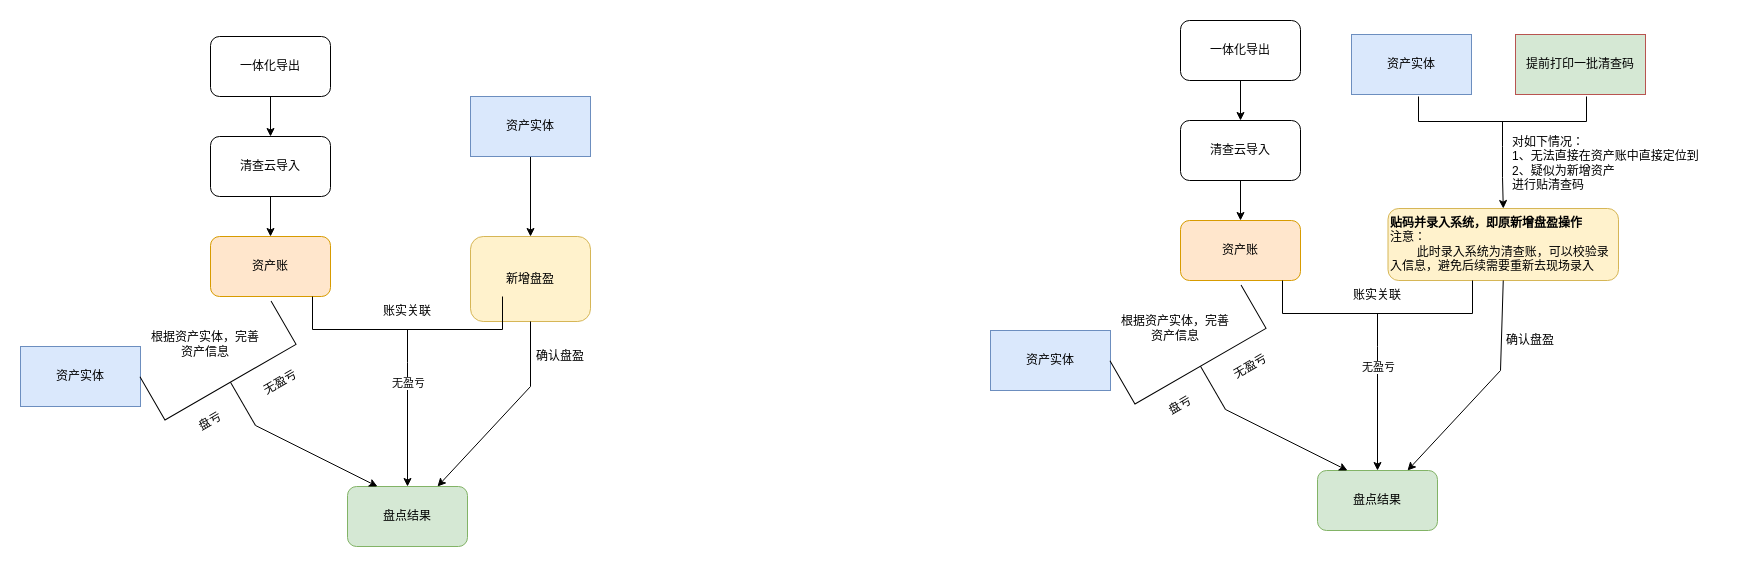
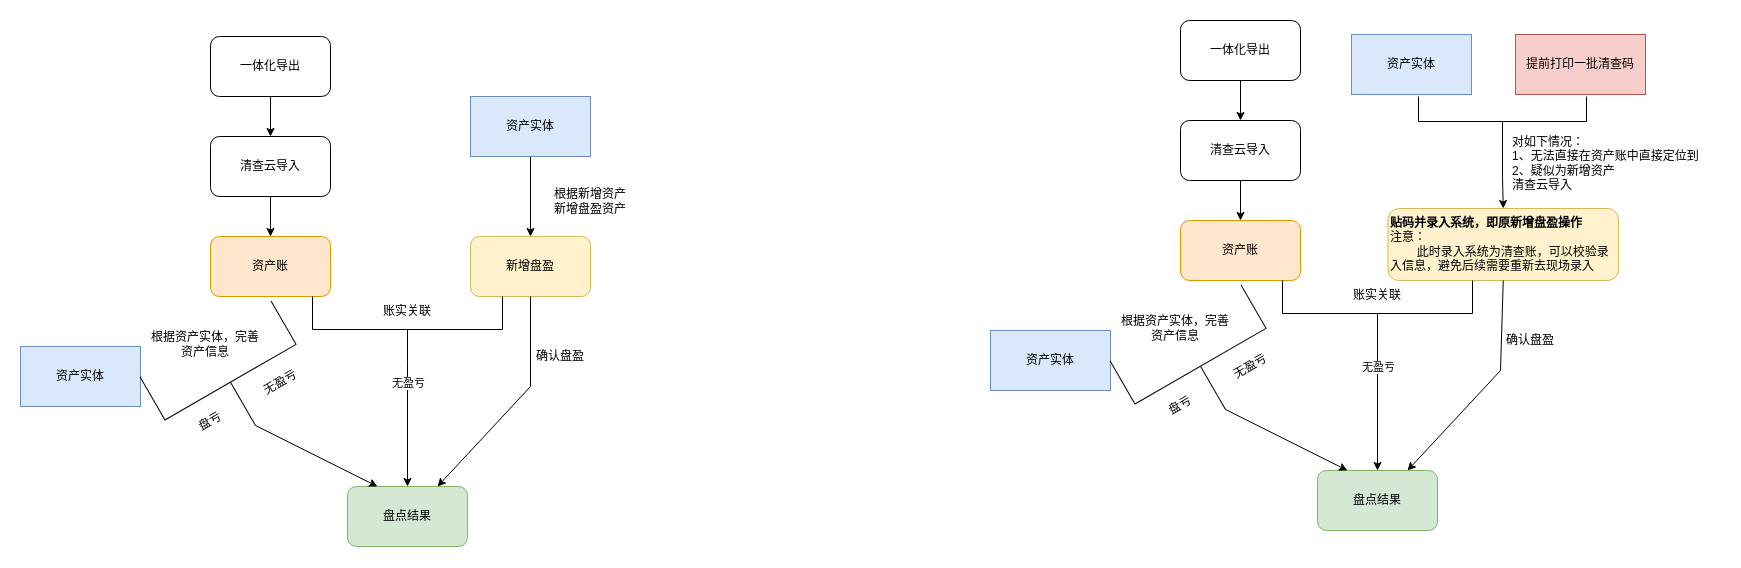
  <mxCell id="0" />
  <mxCell id="1" parent="0" />
  <mxCell id="2" style="edgeStyle=orthogonalEdgeStyle;rounded=0;orthogonalLoop=1;jettySize=auto;html=1;exitX=0.5;exitY=1;exitDx=0;exitDy=0;" parent="1" source="3" target="5" edge="1"><mxGeometry relative="1" as="geometry" /></mxCell>
  <mxCell id="3" value="一体化导出" style="rounded=1;whiteSpace=wrap;html=1;" parent="1" vertex="1"><mxGeometry x="210" y="36" width="120" height="60" as="geometry" /></mxCell>
  <mxCell id="4" style="edgeStyle=orthogonalEdgeStyle;rounded=0;orthogonalLoop=1;jettySize=auto;html=1;exitX=0.5;exitY=1;exitDx=0;exitDy=0;" parent="1" source="5" target="6" edge="1"><mxGeometry relative="1" as="geometry" /></mxCell>
  <mxCell id="5" value="清查云导入" style="rounded=1;whiteSpace=wrap;html=1;" parent="1" vertex="1"><mxGeometry x="210" y="136" width="120" height="60" as="geometry" /></mxCell>
  <mxCell id="6" value="资产账" style="rounded=1;whiteSpace=wrap;html=1;fillColor=#ffe6cc;strokeColor=#d79b00;" parent="1" vertex="1"><mxGeometry x="210" y="236" width="120" height="60" as="geometry" /></mxCell>
- <mxCell id="7" value="新增盘盈" style="rounded=1;whiteSpace=wrap;html=1;fillColor=#fff2cc;strokeColor=#d6b656;" parent="1" vertex="1"><mxGeometry x="470" y="236" width="120" height="85" as="geometry" /></mxCell>
+ <mxCell id="7" value="新增盘盈" style="rounded=1;whiteSpace=wrap;html=1;fillColor=#fff2cc;strokeColor=#d6b656;" parent="1" vertex="1"><mxGeometry x="470" y="236" width="120" height="60" as="geometry" /></mxCell>
  <mxCell id="8" value="资产实体" style="rounded=0;whiteSpace=wrap;html=1;fillColor=#dae8fc;strokeColor=#6c8ebf;" parent="1" vertex="1"><mxGeometry x="20" y="346" width="120" height="60" as="geometry" /></mxCell>
  <mxCell id="9" style="edgeStyle=orthogonalEdgeStyle;rounded=0;orthogonalLoop=1;jettySize=auto;html=1;exitX=0.5;exitY=1;exitDx=0;exitDy=0;entryX=0.5;entryY=0;entryDx=0;entryDy=0;" parent="1" source="10" target="7" edge="1"><mxGeometry relative="1" as="geometry" /></mxCell>
  <mxCell id="10" value="资产实体" style="rounded=0;whiteSpace=wrap;html=1;fillColor=#dae8fc;strokeColor=#6c8ebf;" parent="1" vertex="1"><mxGeometry x="470" y="96" width="120" height="60" as="geometry" /></mxCell>
  <mxCell id="11" value="盘点结果" style="rounded=1;whiteSpace=wrap;html=1;fillColor=#d5e8d4;strokeColor=#82b366;" parent="1" vertex="1"><mxGeometry x="347" y="486" width="120" height="60" as="geometry" /></mxCell>
  <mxCell id="12" value="根据资产实体，完善资产信息" style="text;html=1;align=center;verticalAlign=middle;whiteSpace=wrap;rounded=0;" parent="1" vertex="1"><mxGeometry x="150" y="316" width="110" height="55" as="geometry" /></mxCell>
+ <mxCell id="13" value="根据新增资产&lt;br&gt;新增盘盈资产" style="text;html=1;align=center;verticalAlign=middle;whiteSpace=wrap;rounded=0;" parent="1" vertex="1"><mxGeometry x="540" y="186" width="100" height="30" as="geometry" /></mxCell>
  <mxCell id="14" value="" style="endArrow=classic;html=1;rounded=0;exitX=0.5;exitY=1;exitDx=0;exitDy=0;entryX=0.75;entryY=0;entryDx=0;entryDy=0;" parent="1" source="7" target="11" edge="1"><mxGeometry width="50" height="50" relative="1" as="geometry"><mxPoint x="500" y="346" as="sourcePoint" /><mxPoint x="550" y="296" as="targetPoint" /><Array as="points"><mxPoint x="530" y="386" /></Array></mxGeometry></mxCell>
  <mxCell id="15" value="确认盘盈" style="text;html=1;align=center;verticalAlign=middle;whiteSpace=wrap;rounded=0;" parent="1" vertex="1"><mxGeometry x="530" y="341" width="60" height="30" as="geometry" /></mxCell>
  <mxCell id="16" value="" style="strokeWidth=1;html=1;shape=mxgraph.flowchart.annotation_2;align=left;labelPosition=right;pointerEvents=1;rotation=-120;" parent="1" vertex="1"><mxGeometry x="180" y="306" width="100" height="151.34" as="geometry" /></mxCell>
  <mxCell id="17" value="" style="endArrow=classic;html=1;rounded=0;exitX=0;exitY=0.5;exitDx=0;exitDy=0;exitPerimeter=0;entryX=0.25;entryY=0;entryDx=0;entryDy=0;" parent="1" source="16" target="11" edge="1"><mxGeometry width="50" height="50" relative="1" as="geometry"><mxPoint x="230" y="556" as="sourcePoint" /><mxPoint x="280" y="506" as="targetPoint" /></mxGeometry></mxCell>
  <mxCell id="18" style="edgeStyle=orthogonalEdgeStyle;rounded=0;orthogonalLoop=1;jettySize=auto;html=1;exitX=0;exitY=0.5;exitDx=0;exitDy=0;exitPerimeter=0;" parent="1" source="20" target="11" edge="1"><mxGeometry relative="1" as="geometry" /></mxCell>
  <mxCell id="19" value="无盈亏" style="edgeLabel;html=1;align=center;verticalAlign=middle;resizable=0;points=[];" parent="18" vertex="1" connectable="0"><mxGeometry x="-0.677" relative="1" as="geometry"><mxPoint as="offset" /></mxGeometry></mxCell>
  <mxCell id="20" value="" style="strokeWidth=1;html=1;shape=mxgraph.flowchart.annotation_2;align=left;labelPosition=right;pointerEvents=1;rotation=-90;" parent="1" vertex="1"><mxGeometry x="374" y="234" width="66" height="190" as="geometry" /></mxCell>
  <mxCell id="21" value="账实关联" style="text;html=1;align=center;verticalAlign=middle;whiteSpace=wrap;rounded=0;" parent="1" vertex="1"><mxGeometry x="377" y="296" width="60" height="30" as="geometry" /></mxCell>
  <mxCell id="22" value="盘亏" style="text;html=1;align=center;verticalAlign=middle;whiteSpace=wrap;rounded=0;rotation=-30;" parent="1" vertex="1"><mxGeometry x="180" y="406" width="60" height="30" as="geometry" /></mxCell>
  <mxCell id="23" value="无盈亏" style="text;html=1;align=center;verticalAlign=middle;whiteSpace=wrap;rounded=0;rotation=-30;" parent="1" vertex="1"><mxGeometry x="250" y="366.67" width="60" height="30" as="geometry" /></mxCell>
  <mxCell id="24" style="edgeStyle=orthogonalEdgeStyle;rounded=0;orthogonalLoop=1;jettySize=auto;html=1;exitX=0.5;exitY=1;exitDx=0;exitDy=0;" edge="1" parent="1" source="25" target="27"><mxGeometry relative="1" as="geometry" /></mxCell>
  <mxCell id="25" value="一体化导出" style="rounded=1;whiteSpace=wrap;html=1;" vertex="1" parent="1"><mxGeometry x="1180" y="20" width="120" height="60" as="geometry" /></mxCell>
  <mxCell id="26" style="edgeStyle=orthogonalEdgeStyle;rounded=0;orthogonalLoop=1;jettySize=auto;html=1;exitX=0.5;exitY=1;exitDx=0;exitDy=0;" edge="1" parent="1" source="27" target="28"><mxGeometry relative="1" as="geometry" /></mxCell>
  <mxCell id="27" value="清查云导入" style="rounded=1;whiteSpace=wrap;html=1;" vertex="1" parent="1"><mxGeometry x="1180" y="120" width="120" height="60" as="geometry" /></mxCell>
  <mxCell id="28" value="资产账" style="rounded=1;whiteSpace=wrap;html=1;fillColor=#ffe6cc;strokeColor=#d79b00;" vertex="1" parent="1"><mxGeometry x="1180" y="220" width="120" height="60" as="geometry" /></mxCell>
  <mxCell id="29" value="&lt;b&gt;贴码并录入系统，即原新增盘盈操作&lt;/b&gt;&lt;br&gt;&lt;div style=&quot;&quot;&gt;&lt;span style=&quot;background-color: initial;&quot;&gt;注意：&lt;/span&gt;&lt;/div&gt;&lt;div style=&quot;&quot;&gt;&lt;span style=&quot;background-color: initial;&quot;&gt;&lt;span style=&quot;white-space: pre;&quot;&gt;&#09;&lt;/span&gt;此时录入系统为清查账，可以校验录入信息，避免后续需要重新去现场录入&lt;/span&gt;&lt;/div&gt;" style="rounded=1;whiteSpace=wrap;html=1;fillColor=#fff2cc;strokeColor=#d6b656;align=left;" vertex="1" parent="1"><mxGeometry x="1387.5" y="208" width="230.5" height="72" as="geometry" /></mxCell>
  <mxCell id="30" value="资产实体" style="rounded=0;whiteSpace=wrap;html=1;fillColor=#dae8fc;strokeColor=#6c8ebf;" vertex="1" parent="1"><mxGeometry x="990" y="330" width="120" height="60" as="geometry" /></mxCell>
  <mxCell id="31" value="资产实体" style="rounded=0;whiteSpace=wrap;html=1;fillColor=#dae8fc;strokeColor=#6c8ebf;" vertex="1" parent="1"><mxGeometry x="1351" y="34" width="120" height="60" as="geometry" /></mxCell>
  <mxCell id="32" value="盘点结果" style="rounded=1;whiteSpace=wrap;html=1;fillColor=#d5e8d4;strokeColor=#82b366;" vertex="1" parent="1"><mxGeometry x="1317" y="470" width="120" height="60" as="geometry" /></mxCell>
  <mxCell id="33" value="根据资产实体，完善资产信息" style="text;html=1;align=center;verticalAlign=middle;whiteSpace=wrap;rounded=0;" vertex="1" parent="1"><mxGeometry x="1120" y="300" width="110" height="55" as="geometry" /></mxCell>
- <mxCell id="34" value="对如下情况：&lt;br&gt;1、无法直接在资产账中直接定位到&lt;br&gt;2、疑似为新增资产&lt;br&gt;进行贴清查码" style="text;html=1;align=left;verticalAlign=middle;whiteSpace=wrap;rounded=0;" vertex="1" parent="1"><mxGeometry x="1510" y="128" width="209" height="70" as="geometry" /></mxCell>
+ <mxCell id="34" value="对如下情况：&lt;br&gt;1、无法直接在资产账中直接定位到&lt;br&gt;2、疑似为新增资产&lt;br&gt;清查云导入" style="text;html=1;align=left;verticalAlign=middle;whiteSpace=wrap;rounded=0;" vertex="1" parent="1"><mxGeometry x="1510" y="128" width="209" height="70" as="geometry" /></mxCell>
  <mxCell id="35" value="" style="endArrow=classic;html=1;rounded=0;exitX=0.5;exitY=1;exitDx=0;exitDy=0;entryX=0.75;entryY=0;entryDx=0;entryDy=0;" edge="1" parent="1" source="29" target="32"><mxGeometry width="50" height="50" relative="1" as="geometry"><mxPoint x="1470" y="330" as="sourcePoint" /><mxPoint x="1520" y="280" as="targetPoint" /><Array as="points"><mxPoint x="1500" y="370" /></Array></mxGeometry></mxCell>
  <mxCell id="36" value="确认盘盈" style="text;html=1;align=center;verticalAlign=middle;whiteSpace=wrap;rounded=0;" vertex="1" parent="1"><mxGeometry x="1500" y="325" width="60" height="30" as="geometry" /></mxCell>
  <mxCell id="37" value="" style="strokeWidth=1;html=1;shape=mxgraph.flowchart.annotation_2;align=left;labelPosition=right;pointerEvents=1;rotation=-120;" vertex="1" parent="1"><mxGeometry x="1150" y="290" width="100" height="151.34" as="geometry" /></mxCell>
  <mxCell id="38" value="" style="endArrow=classic;html=1;rounded=0;exitX=0;exitY=0.5;exitDx=0;exitDy=0;exitPerimeter=0;entryX=0.25;entryY=0;entryDx=0;entryDy=0;" edge="1" parent="1" source="37" target="32"><mxGeometry width="50" height="50" relative="1" as="geometry"><mxPoint x="1200" y="540" as="sourcePoint" /><mxPoint x="1250" y="490" as="targetPoint" /></mxGeometry></mxCell>
  <mxCell id="39" style="edgeStyle=orthogonalEdgeStyle;rounded=0;orthogonalLoop=1;jettySize=auto;html=1;exitX=0;exitY=0.5;exitDx=0;exitDy=0;exitPerimeter=0;" edge="1" parent="1" source="41" target="32"><mxGeometry relative="1" as="geometry" /></mxCell>
  <mxCell id="40" value="无盈亏" style="edgeLabel;html=1;align=center;verticalAlign=middle;resizable=0;points=[];" vertex="1" connectable="0" parent="39"><mxGeometry x="-0.677" relative="1" as="geometry"><mxPoint as="offset" /></mxGeometry></mxCell>
  <mxCell id="41" value="" style="strokeWidth=1;html=1;shape=mxgraph.flowchart.annotation_2;align=left;labelPosition=right;pointerEvents=1;rotation=-90;" vertex="1" parent="1"><mxGeometry x="1344" y="218" width="66" height="190" as="geometry" /></mxCell>
  <mxCell id="42" value="账实关联" style="text;html=1;align=center;verticalAlign=middle;whiteSpace=wrap;rounded=0;" vertex="1" parent="1"><mxGeometry x="1347" y="280" width="60" height="30" as="geometry" /></mxCell>
  <mxCell id="43" value="盘亏" style="text;html=1;align=center;verticalAlign=middle;whiteSpace=wrap;rounded=0;rotation=-30;" vertex="1" parent="1"><mxGeometry x="1150" y="390" width="60" height="30" as="geometry" /></mxCell>
  <mxCell id="44" value="无盈亏" style="text;html=1;align=center;verticalAlign=middle;whiteSpace=wrap;rounded=0;rotation=-30;" vertex="1" parent="1"><mxGeometry x="1220" y="350.67" width="60" height="30" as="geometry" /></mxCell>
- <mxCell id="45" value="提前打印一批清查码" style="rounded=0;whiteSpace=wrap;html=1;fillColor=#d5e8d4;strokeColor=#b85450;" vertex="1" parent="1"><mxGeometry x="1515" y="34" width="130" height="60" as="geometry" /></mxCell>
+ <mxCell id="45" value="提前打印一批清查码" style="rounded=0;whiteSpace=wrap;html=1;fillColor=#f8cecc;strokeColor=#b85450;" vertex="1" parent="1"><mxGeometry x="1515" y="34" width="130" height="60" as="geometry" /></mxCell>
  <mxCell id="46" style="edgeStyle=orthogonalEdgeStyle;rounded=0;orthogonalLoop=1;jettySize=auto;html=1;exitX=0;exitY=0.5;exitDx=0;exitDy=0;exitPerimeter=0;" edge="1" parent="1" source="47" target="29"><mxGeometry relative="1" as="geometry" /></mxCell>
  <mxCell id="47" value="" style="strokeWidth=1;html=1;shape=mxgraph.flowchart.annotation_2;align=left;labelPosition=right;pointerEvents=1;rotation=-90;" vertex="1" parent="1"><mxGeometry x="1477" y="37" width="50" height="168" as="geometry" /></mxCell>
